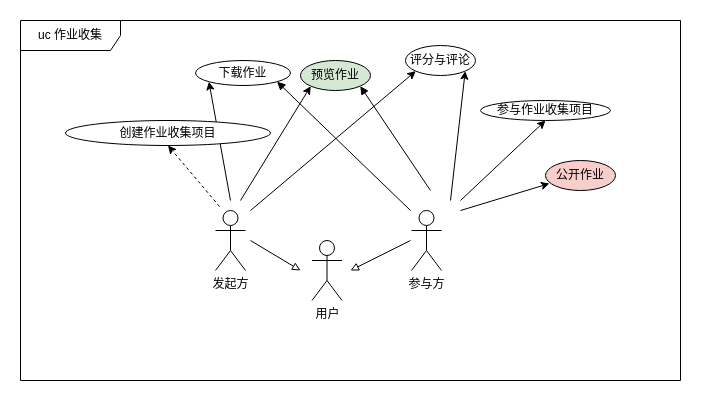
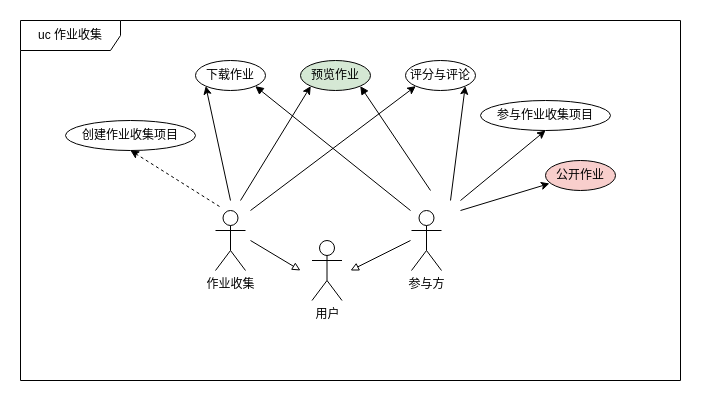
  <mxCell id="0" />
  <mxCell id="1" parent="0" />
  <mxCell id="2" value="uc 作业收集" style="shape=umlFrame;whiteSpace=wrap;html=1;width=100;height=30;" parent="1" vertex="1"><mxGeometry as="geometry" x="20" width="660" height="360" y="20" /></mxCell>
  <mxCell id="3" style="rounded=0;orthogonalLoop=1;jettySize=auto;html=1;entryX=0;entryY=1;entryDx=0;entryDy=0;" target="14" parent="1" edge="1"><mxGeometry as="geometry" relative="1"><mxPoint as="sourcePoint" x="250" y="210" /></mxGeometry></mxCell>
  <mxCell id="4" style="edgeStyle=none;rounded=0;orthogonalLoop=1;jettySize=auto;html=1;entryX=0.5;entryY=1;entryDx=0;entryDy=0;exitX=0.133;exitY=-0.067;exitDx=0;exitDy=0;exitPerimeter=0;dashed=1;" target="12" parent="1" edge="1" source="7"><mxGeometry as="geometry" relative="1"><mxPoint as="sourcePoint" x="210" y="210" /></mxGeometry></mxCell>
  <mxCell id="5" style="edgeStyle=none;rounded=0;orthogonalLoop=1;jettySize=auto;html=1;entryX=0;entryY=1;entryDx=0;entryDy=0;" target="15" parent="1" edge="1"><mxGeometry as="geometry" relative="1"><mxPoint as="sourcePoint" x="240" y="200" /></mxGeometry></mxCell>
  <mxCell id="6" style="edgeStyle=none;rounded=0;orthogonalLoop=1;jettySize=auto;html=1;entryX=0;entryY=1;entryDx=0;entryDy=0;" target="16" parent="1" edge="1"><mxGeometry as="geometry" relative="1"><mxPoint as="sourcePoint" x="230" y="200" /></mxGeometry></mxCell>
- <mxCell id="7" value="发起方" style="shape=umlActor;verticalLabelPosition=bottom;labelBackgroundColor=#ffffff;verticalAlign=top;html=1;" parent="1" vertex="1"><mxGeometry as="geometry" x="215" width="30" height="60" y="210" /></mxCell>
+ <mxCell id="7" value="作业收集" style="shape=umlActor;verticalLabelPosition=bottom;labelBackgroundColor=#ffffff;verticalAlign=top;html=1;" parent="1" vertex="1"><mxGeometry as="geometry" x="215" width="30" height="60" y="210" /></mxCell>
  <mxCell id="8" style="edgeStyle=none;rounded=0;orthogonalLoop=1;jettySize=auto;html=1;entryX=1;entryY=1;entryDx=0;entryDy=0;" target="14" parent="1" edge="1"><mxGeometry as="geometry" relative="1"><mxPoint as="sourcePoint" x="450" y="200" /></mxGeometry></mxCell>
  <mxCell id="9" style="edgeStyle=none;rounded=0;orthogonalLoop=1;jettySize=auto;html=1;entryX=0.5;entryY=1;entryDx=0;entryDy=0;" target="13" parent="1" edge="1"><mxGeometry as="geometry" relative="1"><mxPoint as="sourcePoint" x="460" y="200" /></mxGeometry></mxCell>
  <mxCell id="10" style="edgeStyle=none;rounded=0;orthogonalLoop=1;jettySize=auto;html=1;entryX=0.057;entryY=0.767;entryDx=0;entryDy=0;entryPerimeter=0;" target="17" parent="1" edge="1"><mxGeometry as="geometry" relative="1"><mxPoint as="sourcePoint" x="460" y="210" /></mxGeometry></mxCell>
  <mxCell id="11" value="参与方" style="shape=umlActor;verticalLabelPosition=bottom;labelBackgroundColor=#ffffff;verticalAlign=top;html=1;" parent="1" vertex="1"><mxGeometry as="geometry" x="411" width="30" height="60" y="210" /></mxCell>
- <mxCell id="12" value="创建作业收集项目" style="ellipse;whiteSpace=wrap;html=1;" parent="1" vertex="1"><mxGeometry x="65" y="120" as="geometry" width="205" height="25" /></mxCell>
- <mxCell id="13" value="参与作业收集项目" style="ellipse;whiteSpace=wrap;html=1;" parent="1" vertex="1"><mxGeometry x="480" y="100" as="geometry" width="130" height="20" /></mxCell>
- <mxCell id="14" value="评分与评论" style="ellipse;whiteSpace=wrap;html=1;" parent="1" vertex="1"><mxGeometry x="405" y="45" as="geometry" width="70" height="30" /></mxCell>
+ <mxCell id="12" value="创建作业收集项目" style="ellipse;whiteSpace=wrap;html=1;" parent="1" vertex="1"><mxGeometry as="geometry" x="65" width="130" height="30" y="120" /></mxCell>
+ <mxCell id="13" value="参与作业收集项目" style="ellipse;whiteSpace=wrap;html=1;" parent="1" vertex="1"><mxGeometry as="geometry" x="480" width="130" height="30" y="100" /></mxCell>
+ <mxCell id="14" value="评分与评论" style="ellipse;whiteSpace=wrap;html=1;" parent="1" vertex="1"><mxGeometry as="geometry" x="405" width="70" height="30" y="60" /></mxCell>
  <mxCell id="15" value="预览作业" style="ellipse;whiteSpace=wrap;html=1;fillColor=#d5e8d4;" parent="1" vertex="1"><mxGeometry as="geometry" x="300" width="70" height="30" y="60" /></mxCell>
- <mxCell id="16" value="下载作业" style="ellipse;whiteSpace=wrap;html=1;" parent="1" vertex="1"><mxGeometry x="195" y="60" as="geometry" width="95" height="25" /></mxCell>
+ <mxCell id="16" value="下载作业" style="ellipse;whiteSpace=wrap;html=1;" parent="1" vertex="1"><mxGeometry as="geometry" x="195" width="70" height="30" y="60" /></mxCell>
  <mxCell id="17" value="公开作业" style="ellipse;whiteSpace=wrap;html=1;fillColor=#f8cecc;" parent="1" vertex="1"><mxGeometry as="geometry" x="545" width="70" height="30" y="160" /></mxCell>
  <mxCell id="18" value="用户" style="shape=umlActor;verticalLabelPosition=bottom;labelBackgroundColor=#ffffff;verticalAlign=top;html=1;outlineConnect=0;" parent="1" vertex="1"><mxGeometry as="geometry" x="311.5" width="30" height="60" y="240" /></mxCell>
  <mxCell id="19" value="" style="endArrow=block;html=1;endFill=0;" parent="1" edge="1"><mxGeometry as="geometry" width="50" height="50" relative="1"><mxPoint as="sourcePoint" x="250" y="240" /><mxPoint as="targetPoint" x="300" y="270" /></mxGeometry></mxCell>
  <mxCell id="20" value="" style="endArrow=block;html=1;endFill=0;" parent="1" edge="1"><mxGeometry as="geometry" width="50" height="50" relative="1"><mxPoint as="sourcePoint" x="410" y="240" /><mxPoint as="targetPoint" x="350" y="270" /></mxGeometry></mxCell>
  <mxCell id="21" value="" style="html=1;verticalAlign=bottom;endArrow=block;entryX=1;entryY=1;entryDx=0;entryDy=0;" target="16" parent="1" edge="1"><mxGeometry as="geometry" width="80" relative="1"><mxPoint as="sourcePoint" x="410" y="210" /><mxPoint as="targetPoint" x="400" y="200" /></mxGeometry></mxCell>
  <mxCell id="22" value="" style="html=1;verticalAlign=bottom;endArrow=block;entryX=1;entryY=1;entryDx=0;entryDy=0;" target="15" parent="1" edge="1"><mxGeometry as="geometry" width="80" relative="1"><mxPoint as="sourcePoint" x="430" y="190" /><mxPoint as="targetPoint" x="360.249" y="145.607" /></mxGeometry></mxCell>
